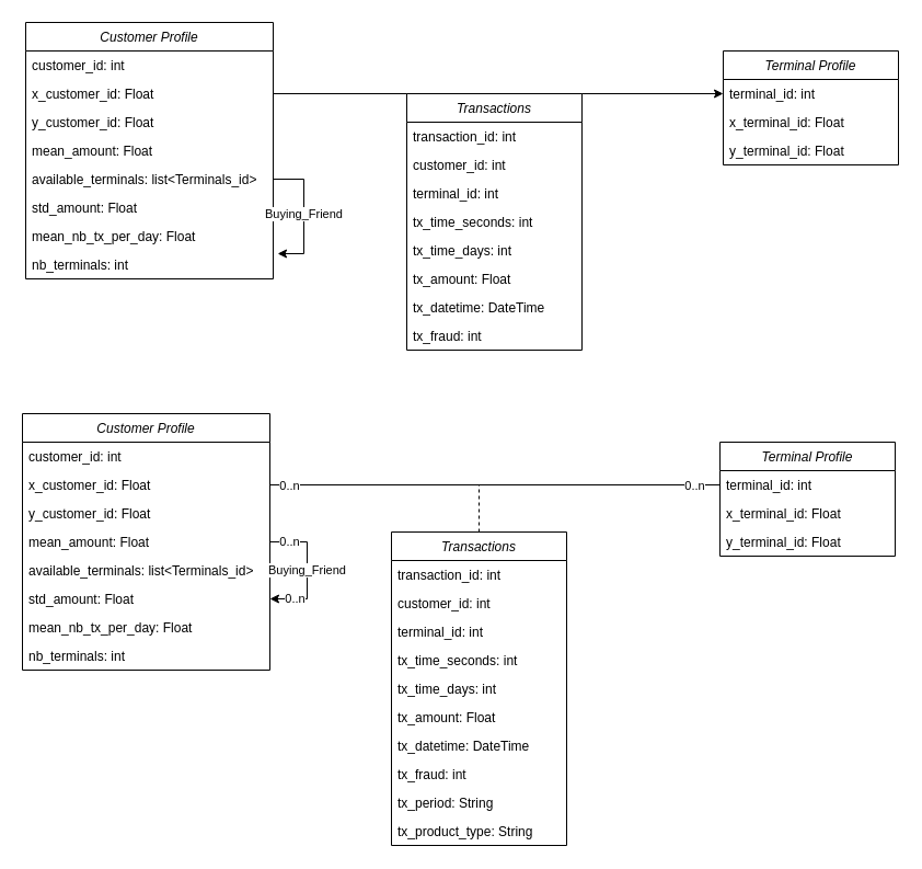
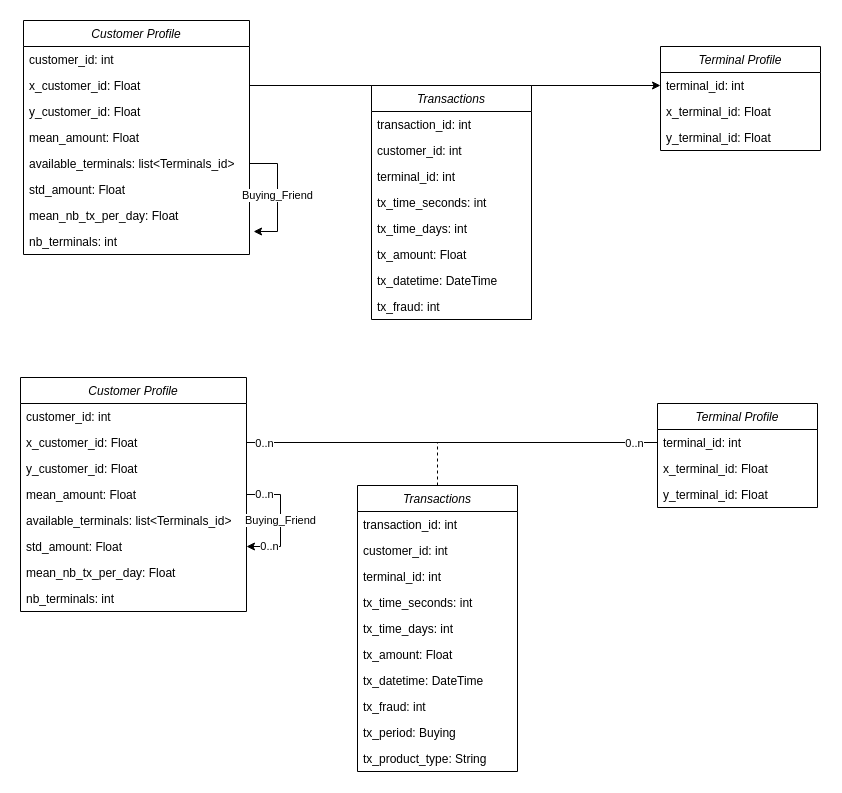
  <mxCell id="0" />
  <mxCell id="1" parent="0" />
  <mxCell id="2" value="Customer Profile" style="swimlane;fontStyle=2;align=center;verticalAlign=top;childLayout=stackLayout;horizontal=1;startSize=26;horizontalStack=0;resizeParent=1;resizeLast=0;collapsible=1;marginBottom=0;rounded=0;shadow=0;strokeWidth=1;" parent="1" vertex="1"><mxGeometry x="20" y="377" width="226" height="234" as="geometry"><mxRectangle x="230" y="140" width="160" height="26" as="alternateBounds" /></mxGeometry></mxCell>
  <mxCell id="3" value="customer_id: int" style="text;align=left;verticalAlign=top;spacingLeft=4;spacingRight=4;overflow=hidden;rotatable=0;points=[[0,0.5],[1,0.5]];portConstraint=eastwest;" parent="2" vertex="1"><mxGeometry y="26" width="226" height="26" as="geometry" /></mxCell>
  <mxCell id="4" value="x_customer_id: Float" style="text;align=left;verticalAlign=top;spacingLeft=4;spacingRight=4;overflow=hidden;rotatable=0;points=[[0,0.5],[1,0.5]];portConstraint=eastwest;rounded=0;shadow=0;html=0;" parent="2" vertex="1"><mxGeometry y="52" width="226" height="26" as="geometry" /></mxCell>
  <mxCell id="5" value="y_customer_id: Float" style="text;align=left;verticalAlign=top;spacingLeft=4;spacingRight=4;overflow=hidden;rotatable=0;points=[[0,0.5],[1,0.5]];portConstraint=eastwest;rounded=0;shadow=0;html=0;" parent="2" vertex="1"><mxGeometry y="78" width="226" height="26" as="geometry" /></mxCell>
  <mxCell id="6" value="Buying_Friend" style="edgeStyle=orthogonalEdgeStyle;rounded=0;orthogonalLoop=1;jettySize=auto;html=1;entryX=1;entryY=0.5;entryDx=0;entryDy=0;endArrow=classic;endFill=1;exitX=1;exitY=0.5;exitDx=0;exitDy=0;" edge="1" parent="2" source="9" target="11"><mxGeometry relative="1" as="geometry"><Array as="points"><mxPoint x="260" y="117" /><mxPoint x="260" y="169" /></Array></mxGeometry></mxCell>
  <mxCell id="7" value="0..n" style="edgeLabel;html=1;align=center;verticalAlign=middle;resizable=0;points=[];" vertex="1" connectable="0" parent="6"><mxGeometry x="-0.717" y="1" relative="1" as="geometry"><mxPoint as="offset" /></mxGeometry></mxCell>
  <mxCell id="8" value="0..n" style="edgeLabel;html=1;align=center;verticalAlign=middle;resizable=0;points=[];" vertex="1" connectable="0" parent="6"><mxGeometry x="0.633" y="-1" relative="1" as="geometry"><mxPoint as="offset" /></mxGeometry></mxCell>
  <mxCell id="9" value="mean_amount: Float" style="text;align=left;verticalAlign=top;spacingLeft=4;spacingRight=4;overflow=hidden;rotatable=0;points=[[0,0.5],[1,0.5]];portConstraint=eastwest;rounded=0;shadow=0;html=0;" parent="2" vertex="1"><mxGeometry y="104" width="226" height="26" as="geometry" /></mxCell>
  <mxCell id="10" value="available_terminals: list&lt;Terminals_id&gt;" style="text;align=left;verticalAlign=top;spacingLeft=4;spacingRight=4;overflow=hidden;rotatable=0;points=[[0,0.5],[1,0.5]];portConstraint=eastwest;rounded=0;shadow=0;html=0;" parent="2" vertex="1"><mxGeometry y="130" width="226" height="26" as="geometry" /></mxCell>
  <mxCell id="11" value="std_amount: Float" style="text;align=left;verticalAlign=top;spacingLeft=4;spacingRight=4;overflow=hidden;rotatable=0;points=[[0,0.5],[1,0.5]];portConstraint=eastwest;rounded=0;shadow=0;html=0;" vertex="1" parent="2"><mxGeometry y="156" width="226" height="26" as="geometry" /></mxCell>
  <mxCell id="12" value="mean_nb_tx_per_day: Float" style="text;align=left;verticalAlign=top;spacingLeft=4;spacingRight=4;overflow=hidden;rotatable=0;points=[[0,0.5],[1,0.5]];portConstraint=eastwest;rounded=0;shadow=0;html=0;" vertex="1" parent="2"><mxGeometry y="182" width="226" height="26" as="geometry" /></mxCell>
  <mxCell id="13" value="nb_terminals: int" style="text;align=left;verticalAlign=top;spacingLeft=4;spacingRight=4;overflow=hidden;rotatable=0;points=[[0,0.5],[1,0.5]];portConstraint=eastwest;rounded=0;shadow=0;html=0;" vertex="1" parent="2"><mxGeometry y="208" width="226" height="26" as="geometry" /></mxCell>
  <mxCell id="14" value="Terminal Profile" style="swimlane;fontStyle=2;align=center;verticalAlign=top;childLayout=stackLayout;horizontal=1;startSize=26;horizontalStack=0;resizeParent=1;resizeLast=0;collapsible=1;marginBottom=0;rounded=0;shadow=0;strokeWidth=1;" parent="1" vertex="1"><mxGeometry x="657" y="403" width="160" height="104" as="geometry"><mxRectangle x="230" y="140" width="160" height="26" as="alternateBounds" /></mxGeometry></mxCell>
  <mxCell id="15" value="terminal_id: int" style="text;align=left;verticalAlign=top;spacingLeft=4;spacingRight=4;overflow=hidden;rotatable=0;points=[[0,0.5],[1,0.5]];portConstraint=eastwest;" parent="14" vertex="1"><mxGeometry y="26" width="160" height="26" as="geometry" /></mxCell>
  <mxCell id="16" value="x_terminal_id: Float" style="text;align=left;verticalAlign=top;spacingLeft=4;spacingRight=4;overflow=hidden;rotatable=0;points=[[0,0.5],[1,0.5]];portConstraint=eastwest;" parent="14" vertex="1"><mxGeometry y="52" width="160" height="26" as="geometry" /></mxCell>
  <mxCell id="17" value="y_terminal_id: Float" style="text;align=left;verticalAlign=top;spacingLeft=4;spacingRight=4;overflow=hidden;rotatable=0;points=[[0,0.5],[1,0.5]];portConstraint=eastwest;" vertex="1" parent="14"><mxGeometry y="78" width="160" height="26" as="geometry" /></mxCell>
  <mxCell id="18" style="edgeStyle=orthogonalEdgeStyle;rounded=0;orthogonalLoop=1;jettySize=auto;html=1;endArrow=none;endFill=0;dashed=1;" parent="1" source="19" edge="1"><mxGeometry relative="1" as="geometry"><mxPoint x="437" y="442" as="targetPoint" /></mxGeometry></mxCell>
  <mxCell id="19" value="Transactions" style="swimlane;fontStyle=2;align=center;verticalAlign=top;childLayout=stackLayout;horizontal=1;startSize=26;horizontalStack=0;resizeParent=1;resizeLast=0;collapsible=1;marginBottom=0;rounded=0;shadow=0;strokeWidth=1;" parent="1" vertex="1"><mxGeometry x="357" y="485" width="160" height="286" as="geometry"><mxRectangle x="230" y="140" width="160" height="26" as="alternateBounds" /></mxGeometry></mxCell>
  <mxCell id="20" value="transaction_id: int" style="text;align=left;verticalAlign=top;spacingLeft=4;spacingRight=4;overflow=hidden;rotatable=0;points=[[0,0.5],[1,0.5]];portConstraint=eastwest;" vertex="1" parent="19"><mxGeometry y="26" width="160" height="26" as="geometry" /></mxCell>
  <mxCell id="21" value="customer_id: int" style="text;align=left;verticalAlign=top;spacingLeft=4;spacingRight=4;overflow=hidden;rotatable=0;points=[[0,0.5],[1,0.5]];portConstraint=eastwest;" parent="19" vertex="1"><mxGeometry y="52" width="160" height="26" as="geometry" /></mxCell>
  <mxCell id="22" value="terminal_id: int" style="text;align=left;verticalAlign=top;spacingLeft=4;spacingRight=4;overflow=hidden;rotatable=0;points=[[0,0.5],[1,0.5]];portConstraint=eastwest;rounded=0;shadow=0;html=0;" parent="19" vertex="1"><mxGeometry y="78" width="160" height="26" as="geometry" /></mxCell>
  <mxCell id="23" value="tx_time_seconds: int" style="text;align=left;verticalAlign=top;spacingLeft=4;spacingRight=4;overflow=hidden;rotatable=0;points=[[0,0.5],[1,0.5]];portConstraint=eastwest;rounded=0;shadow=0;html=0;" parent="19" vertex="1"><mxGeometry y="104" width="160" height="26" as="geometry" /></mxCell>
  <mxCell id="24" value="tx_time_days: int" style="text;align=left;verticalAlign=top;spacingLeft=4;spacingRight=4;overflow=hidden;rotatable=0;points=[[0,0.5],[1,0.5]];portConstraint=eastwest;rounded=0;shadow=0;html=0;" parent="19" vertex="1"><mxGeometry y="130" width="160" height="26" as="geometry" /></mxCell>
  <mxCell id="25" value="tx_amount: Float" style="text;align=left;verticalAlign=top;spacingLeft=4;spacingRight=4;overflow=hidden;rotatable=0;points=[[0,0.5],[1,0.5]];portConstraint=eastwest;rounded=0;shadow=0;html=0;" parent="19" vertex="1"><mxGeometry y="156" width="160" height="26" as="geometry" /></mxCell>
  <mxCell id="26" value="tx_datetime: DateTime" style="text;align=left;verticalAlign=top;spacingLeft=4;spacingRight=4;overflow=hidden;rotatable=0;points=[[0,0.5],[1,0.5]];portConstraint=eastwest;rounded=0;shadow=0;html=0;" vertex="1" parent="19"><mxGeometry y="182" width="160" height="26" as="geometry" /></mxCell>
  <mxCell id="27" value="tx_fraud: int" style="text;align=left;verticalAlign=top;spacingLeft=4;spacingRight=4;overflow=hidden;rotatable=0;points=[[0,0.5],[1,0.5]];portConstraint=eastwest;rounded=0;shadow=0;html=0;" vertex="1" parent="19"><mxGeometry y="208" width="160" height="26" as="geometry" /></mxCell>
- <mxCell id="28" value="tx_period: String" style="text;align=left;verticalAlign=top;spacingLeft=4;spacingRight=4;overflow=hidden;rotatable=0;points=[[0,0.5],[1,0.5]];portConstraint=eastwest;rounded=0;shadow=0;html=0;" vertex="1" parent="19"><mxGeometry y="234" width="160" height="26" as="geometry" /></mxCell>
+ <mxCell id="28" value="tx_period: Buying" style="text;align=left;verticalAlign=top;spacingLeft=4;spacingRight=4;overflow=hidden;rotatable=0;points=[[0,0.5],[1,0.5]];portConstraint=eastwest;rounded=0;shadow=0;html=0;" vertex="1" parent="19"><mxGeometry y="234" width="160" height="26" as="geometry" /></mxCell>
  <mxCell id="29" value="tx_product_type: String" style="text;align=left;verticalAlign=top;spacingLeft=4;spacingRight=4;overflow=hidden;rotatable=0;points=[[0,0.5],[1,0.5]];portConstraint=eastwest;rounded=0;shadow=0;html=0;" vertex="1" parent="19"><mxGeometry y="260" width="160" height="26" as="geometry" /></mxCell>
  <mxCell id="30" style="edgeStyle=orthogonalEdgeStyle;rounded=0;orthogonalLoop=1;jettySize=auto;html=1;entryX=0;entryY=0.5;entryDx=0;entryDy=0;endArrow=none;endFill=0;" parent="1" source="4" target="15" edge="1"><mxGeometry relative="1" as="geometry" /></mxCell>
  <mxCell id="31" value="0..n" style="edgeLabel;html=1;align=center;verticalAlign=middle;resizable=0;points=[];" parent="30" vertex="1" connectable="0"><mxGeometry x="-0.919" relative="1" as="geometry"><mxPoint as="offset" /></mxGeometry></mxCell>
  <mxCell id="32" value="0..n" style="edgeLabel;html=1;align=center;verticalAlign=middle;resizable=0;points=[];" parent="30" vertex="1" connectable="0"><mxGeometry x="0.887" relative="1" as="geometry"><mxPoint x="-1" as="offset" /></mxGeometry></mxCell>
  <mxCell id="33" value="Customer Profile" style="swimlane;fontStyle=2;align=center;verticalAlign=top;childLayout=stackLayout;horizontal=1;startSize=26;horizontalStack=0;resizeParent=1;resizeLast=0;collapsible=1;marginBottom=0;rounded=0;shadow=0;strokeWidth=1;" vertex="1" parent="1"><mxGeometry x="23" y="20" width="226" height="234" as="geometry"><mxRectangle x="230" y="140" width="160" height="26" as="alternateBounds" /></mxGeometry></mxCell>
  <mxCell id="34" value="customer_id: int" style="text;align=left;verticalAlign=top;spacingLeft=4;spacingRight=4;overflow=hidden;rotatable=0;points=[[0,0.5],[1,0.5]];portConstraint=eastwest;" vertex="1" parent="33"><mxGeometry y="26" width="226" height="26" as="geometry" /></mxCell>
  <mxCell id="35" value="x_customer_id: Float" style="text;align=left;verticalAlign=top;spacingLeft=4;spacingRight=4;overflow=hidden;rotatable=0;points=[[0,0.5],[1,0.5]];portConstraint=eastwest;rounded=0;shadow=0;html=0;" vertex="1" parent="33"><mxGeometry y="52" width="226" height="26" as="geometry" /></mxCell>
  <mxCell id="36" value="y_customer_id: Float" style="text;align=left;verticalAlign=top;spacingLeft=4;spacingRight=4;overflow=hidden;rotatable=0;points=[[0,0.5],[1,0.5]];portConstraint=eastwest;rounded=0;shadow=0;html=0;" vertex="1" parent="33"><mxGeometry y="78" width="226" height="26" as="geometry" /></mxCell>
  <mxCell id="37" value="mean_amount: Float" style="text;align=left;verticalAlign=top;spacingLeft=4;spacingRight=4;overflow=hidden;rotatable=0;points=[[0,0.5],[1,0.5]];portConstraint=eastwest;rounded=0;shadow=0;html=0;" vertex="1" parent="33"><mxGeometry y="104" width="226" height="26" as="geometry" /></mxCell>
  <mxCell id="38" value="available_terminals: list&lt;Terminals_id&gt;" style="text;align=left;verticalAlign=top;spacingLeft=4;spacingRight=4;overflow=hidden;rotatable=0;points=[[0,0.5],[1,0.5]];portConstraint=eastwest;rounded=0;shadow=0;html=0;" vertex="1" parent="33"><mxGeometry y="130" width="226" height="26" as="geometry" /></mxCell>
  <mxCell id="39" value="std_amount: Float" style="text;align=left;verticalAlign=top;spacingLeft=4;spacingRight=4;overflow=hidden;rotatable=0;points=[[0,0.5],[1,0.5]];portConstraint=eastwest;rounded=0;shadow=0;html=0;" vertex="1" parent="33"><mxGeometry y="156" width="226" height="26" as="geometry" /></mxCell>
  <mxCell id="40" value="mean_nb_tx_per_day: Float" style="text;align=left;verticalAlign=top;spacingLeft=4;spacingRight=4;overflow=hidden;rotatable=0;points=[[0,0.5],[1,0.5]];portConstraint=eastwest;rounded=0;shadow=0;html=0;" vertex="1" parent="33"><mxGeometry y="182" width="226" height="26" as="geometry" /></mxCell>
  <mxCell id="41" value="nb_terminals: int" style="text;align=left;verticalAlign=top;spacingLeft=4;spacingRight=4;overflow=hidden;rotatable=0;points=[[0,0.5],[1,0.5]];portConstraint=eastwest;rounded=0;shadow=0;html=0;" vertex="1" parent="33"><mxGeometry y="208" width="226" height="26" as="geometry" /></mxCell>
  <mxCell id="42" value="Buying_Friend" style="edgeStyle=orthogonalEdgeStyle;rounded=0;orthogonalLoop=1;jettySize=auto;html=1;entryX=1.018;entryY=0.115;entryDx=0;entryDy=0;endArrow=classic;endFill=1;entryPerimeter=0;exitX=1;exitY=0.5;exitDx=0;exitDy=0;" edge="1" parent="33" source="38" target="41"><mxGeometry relative="1" as="geometry"><mxPoint x="254" y="279" as="sourcePoint" /><mxPoint x="254" y="914" as="targetPoint" /><Array as="points"><mxPoint x="254" y="143" /><mxPoint x="254" y="211" /></Array></mxGeometry></mxCell>
  <mxCell id="43" value="Terminal Profile" style="swimlane;fontStyle=2;align=center;verticalAlign=top;childLayout=stackLayout;horizontal=1;startSize=26;horizontalStack=0;resizeParent=1;resizeLast=0;collapsible=1;marginBottom=0;rounded=0;shadow=0;strokeWidth=1;" vertex="1" parent="1"><mxGeometry x="660" y="46" width="160" height="104" as="geometry"><mxRectangle x="230" y="140" width="160" height="26" as="alternateBounds" /></mxGeometry></mxCell>
  <mxCell id="44" value="terminal_id: int" style="text;align=left;verticalAlign=top;spacingLeft=4;spacingRight=4;overflow=hidden;rotatable=0;points=[[0,0.5],[1,0.5]];portConstraint=eastwest;" vertex="1" parent="43"><mxGeometry y="26" width="160" height="26" as="geometry" /></mxCell>
  <mxCell id="45" value="x_terminal_id: Float" style="text;align=left;verticalAlign=top;spacingLeft=4;spacingRight=4;overflow=hidden;rotatable=0;points=[[0,0.5],[1,0.5]];portConstraint=eastwest;" vertex="1" parent="43"><mxGeometry y="52" width="160" height="26" as="geometry" /></mxCell>
  <mxCell id="46" value="y_terminal_id: Float" style="text;align=left;verticalAlign=top;spacingLeft=4;spacingRight=4;overflow=hidden;rotatable=0;points=[[0,0.5],[1,0.5]];portConstraint=eastwest;" vertex="1" parent="43"><mxGeometry y="78" width="160" height="26" as="geometry" /></mxCell>
  <mxCell id="47" style="edgeStyle=orthogonalEdgeStyle;rounded=0;orthogonalLoop=1;jettySize=auto;html=1;entryX=0;entryY=0.5;entryDx=0;entryDy=0;endArrow=classic;endFill=1;" edge="1" source="35" target="44" parent="1"><mxGeometry relative="1" as="geometry" /></mxCell>
  <mxCell id="48" value="Transactions" style="swimlane;fontStyle=2;align=center;verticalAlign=top;childLayout=stackLayout;horizontal=1;startSize=26;horizontalStack=0;resizeParent=1;resizeLast=0;collapsible=1;marginBottom=0;rounded=0;shadow=0;strokeWidth=1;" vertex="1" parent="1"><mxGeometry x="371" y="85" width="160" height="234" as="geometry"><mxRectangle x="230" y="140" width="160" height="26" as="alternateBounds" /></mxGeometry></mxCell>
  <mxCell id="49" value="transaction_id: int" style="text;align=left;verticalAlign=top;spacingLeft=4;spacingRight=4;overflow=hidden;rotatable=0;points=[[0,0.5],[1,0.5]];portConstraint=eastwest;" vertex="1" parent="48"><mxGeometry y="26" width="160" height="26" as="geometry" /></mxCell>
  <mxCell id="50" value="customer_id: int" style="text;align=left;verticalAlign=top;spacingLeft=4;spacingRight=4;overflow=hidden;rotatable=0;points=[[0,0.5],[1,0.5]];portConstraint=eastwest;" vertex="1" parent="48"><mxGeometry y="52" width="160" height="26" as="geometry" /></mxCell>
  <mxCell id="51" value="terminal_id: int" style="text;align=left;verticalAlign=top;spacingLeft=4;spacingRight=4;overflow=hidden;rotatable=0;points=[[0,0.5],[1,0.5]];portConstraint=eastwest;rounded=0;shadow=0;html=0;" vertex="1" parent="48"><mxGeometry y="78" width="160" height="26" as="geometry" /></mxCell>
  <mxCell id="52" value="tx_time_seconds: int" style="text;align=left;verticalAlign=top;spacingLeft=4;spacingRight=4;overflow=hidden;rotatable=0;points=[[0,0.5],[1,0.5]];portConstraint=eastwest;rounded=0;shadow=0;html=0;" vertex="1" parent="48"><mxGeometry y="104" width="160" height="26" as="geometry" /></mxCell>
  <mxCell id="53" value="tx_time_days: int" style="text;align=left;verticalAlign=top;spacingLeft=4;spacingRight=4;overflow=hidden;rotatable=0;points=[[0,0.5],[1,0.5]];portConstraint=eastwest;rounded=0;shadow=0;html=0;" vertex="1" parent="48"><mxGeometry y="130" width="160" height="26" as="geometry" /></mxCell>
  <mxCell id="54" value="tx_amount: Float" style="text;align=left;verticalAlign=top;spacingLeft=4;spacingRight=4;overflow=hidden;rotatable=0;points=[[0,0.5],[1,0.5]];portConstraint=eastwest;rounded=0;shadow=0;html=0;" vertex="1" parent="48"><mxGeometry y="156" width="160" height="26" as="geometry" /></mxCell>
  <mxCell id="55" value="tx_datetime: DateTime" style="text;align=left;verticalAlign=top;spacingLeft=4;spacingRight=4;overflow=hidden;rotatable=0;points=[[0,0.5],[1,0.5]];portConstraint=eastwest;rounded=0;shadow=0;html=0;" vertex="1" parent="48"><mxGeometry y="182" width="160" height="26" as="geometry" /></mxCell>
  <mxCell id="56" value="tx_fraud: int" style="text;align=left;verticalAlign=top;spacingLeft=4;spacingRight=4;overflow=hidden;rotatable=0;points=[[0,0.5],[1,0.5]];portConstraint=eastwest;rounded=0;shadow=0;html=0;" vertex="1" parent="48"><mxGeometry y="208" width="160" height="26" as="geometry" /></mxCell>
